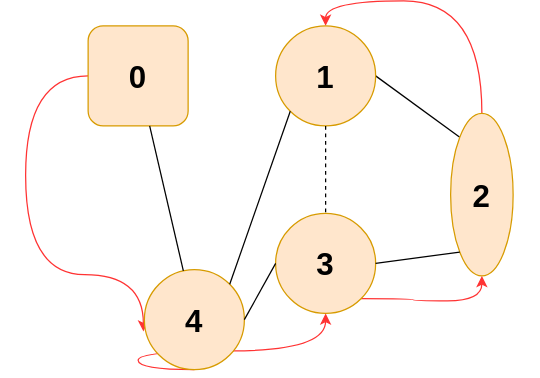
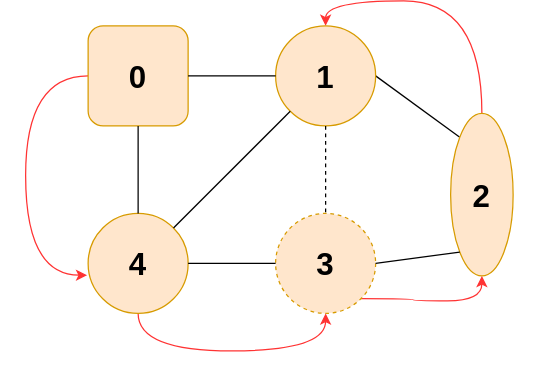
  <mxCell id="0" />
  <mxCell id="1" parent="0" />
  <mxCell id="2" style="edgeStyle=orthogonalEdgeStyle;curved=1;rounded=0;orthogonalLoop=1;jettySize=auto;html=1;exitX=0;exitY=0.5;exitDx=0;exitDy=0;entryX=-0.01;entryY=0.618;entryDx=0;entryDy=0;entryPerimeter=0;strokeColor=#FF3333;" edge="1" parent="1" source="3" target="10"><mxGeometry relative="1" as="geometry"><Array as="points"><mxPoint x="20" y="60" /><mxPoint x="20" y="219" /></Array></mxGeometry></mxCell>
  <mxCell id="3" value="&lt;b style=&quot;font-size: 25px&quot;&gt;0&lt;/b&gt;" style="whiteSpace=wrap;html=1;aspect=fixed;fillColor=#ffe6cc;strokeColor=#d79b00;rounded=1;" vertex="1" parent="1"><mxGeometry x="70" y="20" width="80" height="80" as="geometry" /></mxCell>
  <mxCell id="4" value="" style="endArrow=none;html=1;entryX=0;entryY=0;entryDx=0;entryDy=0;exitX=1;exitY=0.5;exitDx=0;exitDy=0;" edge="1" parent="1" source="11" target="6"><mxGeometry width="50" height="50" relative="1" as="geometry"><mxPoint x="349.996" y="0.004" as="sourcePoint" /><mxPoint x="326.564" y="23.436" as="targetPoint" /></mxGeometry></mxCell>
  <mxCell id="5" style="edgeStyle=orthogonalEdgeStyle;curved=1;rounded=0;orthogonalLoop=1;jettySize=auto;html=1;exitX=0.5;exitY=0;exitDx=0;exitDy=0;entryX=0.5;entryY=0;entryDx=0;entryDy=0;strokeColor=#FF3333;" edge="1" parent="1" source="6" target="11"><mxGeometry relative="1" as="geometry" /></mxCell>
  <mxCell id="6" value="&lt;b style=&quot;font-size: 25px&quot;&gt;2&lt;/b&gt;" style="ellipse;whiteSpace=wrap;html=1;aspect=fixed;fillColor=#ffe6cc;strokeColor=#d79b00;" vertex="1" parent="1"><mxGeometry x="360" y="90" width="50" height="130" as="geometry" /></mxCell>
  <mxCell id="7" style="edgeStyle=orthogonalEdgeStyle;curved=1;rounded=0;orthogonalLoop=1;jettySize=auto;html=1;exitX=1;exitY=1;exitDx=0;exitDy=0;entryX=0.5;entryY=1;entryDx=0;entryDy=0;strokeColor=#FF3333;" edge="1" parent="1" source="8" target="6"><mxGeometry relative="1" as="geometry" /></mxCell>
- <mxCell id="8" value="&lt;b style=&quot;font-size: 25px&quot;&gt;3&lt;/b&gt;" style="ellipse;whiteSpace=wrap;html=1;aspect=fixed;fillColor=#ffe6cc;strokeColor=#d79b00;" vertex="1" parent="1"><mxGeometry x="220" y="170" width="80" height="80" as="geometry" /></mxCell>
+ <mxCell id="8" value="&lt;b style=&quot;font-size: 25px&quot;&gt;3&lt;/b&gt;" style="ellipse;whiteSpace=wrap;html=1;aspect=fixed;fillColor=#ffe6cc;strokeColor=#d79b00;dashed=1;" vertex="1" parent="1"><mxGeometry x="220" y="170" width="80" height="80" as="geometry" /></mxCell>
  <mxCell id="9" style="edgeStyle=orthogonalEdgeStyle;curved=1;rounded=0;orthogonalLoop=1;jettySize=auto;html=1;exitX=0.5;exitY=1;exitDx=0;exitDy=0;entryX=0.5;entryY=1;entryDx=0;entryDy=0;strokeColor=#FF3333;" edge="1" parent="1" source="10" target="8"><mxGeometry relative="1" as="geometry"><Array as="points"><mxPoint x="110" y="280" /><mxPoint x="260" y="280" /></Array></mxGeometry></mxCell>
- <mxCell id="10" value="&lt;b style=&quot;font-size: 25px&quot;&gt;4&lt;/b&gt;" style="ellipse;whiteSpace=wrap;html=1;aspect=fixed;fillColor=#ffe6cc;strokeColor=#d79b00;" vertex="1" parent="1"><mxGeometry x="115" y="215" width="80" height="80" as="geometry" /></mxCell>
+ <mxCell id="10" value="&lt;b style=&quot;font-size: 25px&quot;&gt;4&lt;/b&gt;" style="ellipse;whiteSpace=wrap;html=1;aspect=fixed;fillColor=#ffe6cc;strokeColor=#d79b00;" vertex="1" parent="1"><mxGeometry x="70" y="170" width="80" height="80" as="geometry" /></mxCell>
  <mxCell id="11" value="&lt;b style=&quot;font-size: 25px&quot;&gt;1&lt;/b&gt;" style="ellipse;whiteSpace=wrap;html=1;aspect=fixed;fillColor=#ffe6cc;strokeColor=#d79b00;" vertex="1" parent="1"><mxGeometry x="220" y="20" width="80" height="80" as="geometry" /></mxCell>
+ <mxCell id="12" value="" style="endArrow=none;html=1;" edge="1" parent="1" source="3" target="11"><mxGeometry width="50" height="50" relative="1" as="geometry"><mxPoint x="298.284" y="98.284" as="sourcePoint" /><mxPoint x="391.716" y="121.716" as="targetPoint" /></mxGeometry></mxCell>
  <mxCell id="13" value="" style="endArrow=none;html=1;" edge="1" parent="1" source="10" target="3"><mxGeometry width="50" height="50" relative="1" as="geometry"><mxPoint x="160" y="70" as="sourcePoint" /><mxPoint x="230" y="70" as="targetPoint" /></mxGeometry></mxCell>
  <mxCell id="14" value="" style="endArrow=none;html=1;exitX=0;exitY=0.5;exitDx=0;exitDy=0;entryX=1;entryY=0.5;entryDx=0;entryDy=0;" edge="1" parent="1" source="8" target="10"><mxGeometry width="50" height="50" relative="1" as="geometry"><mxPoint x="120" y="180" as="sourcePoint" /><mxPoint x="120" y="110" as="targetPoint" /></mxGeometry></mxCell>
  <mxCell id="15" value="" style="endArrow=none;html=1;exitX=0.5;exitY=1;exitDx=0;exitDy=0;entryX=0.5;entryY=0;entryDx=0;entryDy=0;dashed=1;" edge="1" parent="1" source="11" target="8"><mxGeometry width="50" height="50" relative="1" as="geometry"><mxPoint x="230" y="220" as="sourcePoint" /><mxPoint x="160" y="220" as="targetPoint" /><Array as="points"><mxPoint x="260" y="140" /></Array></mxGeometry></mxCell>
  <mxCell id="16" value="" style="endArrow=none;html=1;exitX=0;exitY=1;exitDx=0;exitDy=0;entryX=1;entryY=0.5;entryDx=0;entryDy=0;" edge="1" parent="1" source="6" target="8"><mxGeometry width="50" height="50" relative="1" as="geometry"><mxPoint x="270" y="110" as="sourcePoint" /><mxPoint x="270" y="180" as="targetPoint" /></mxGeometry></mxCell>
  <mxCell id="17" value="" style="endArrow=none;html=1;exitX=0;exitY=1;exitDx=0;exitDy=0;entryX=1;entryY=0;entryDx=0;entryDy=0;" edge="1" parent="1" source="11" target="10"><mxGeometry width="50" height="50" relative="1" as="geometry"><mxPoint x="270" y="110" as="sourcePoint" /><mxPoint x="270" y="180" as="targetPoint" /></mxGeometry></mxCell>
